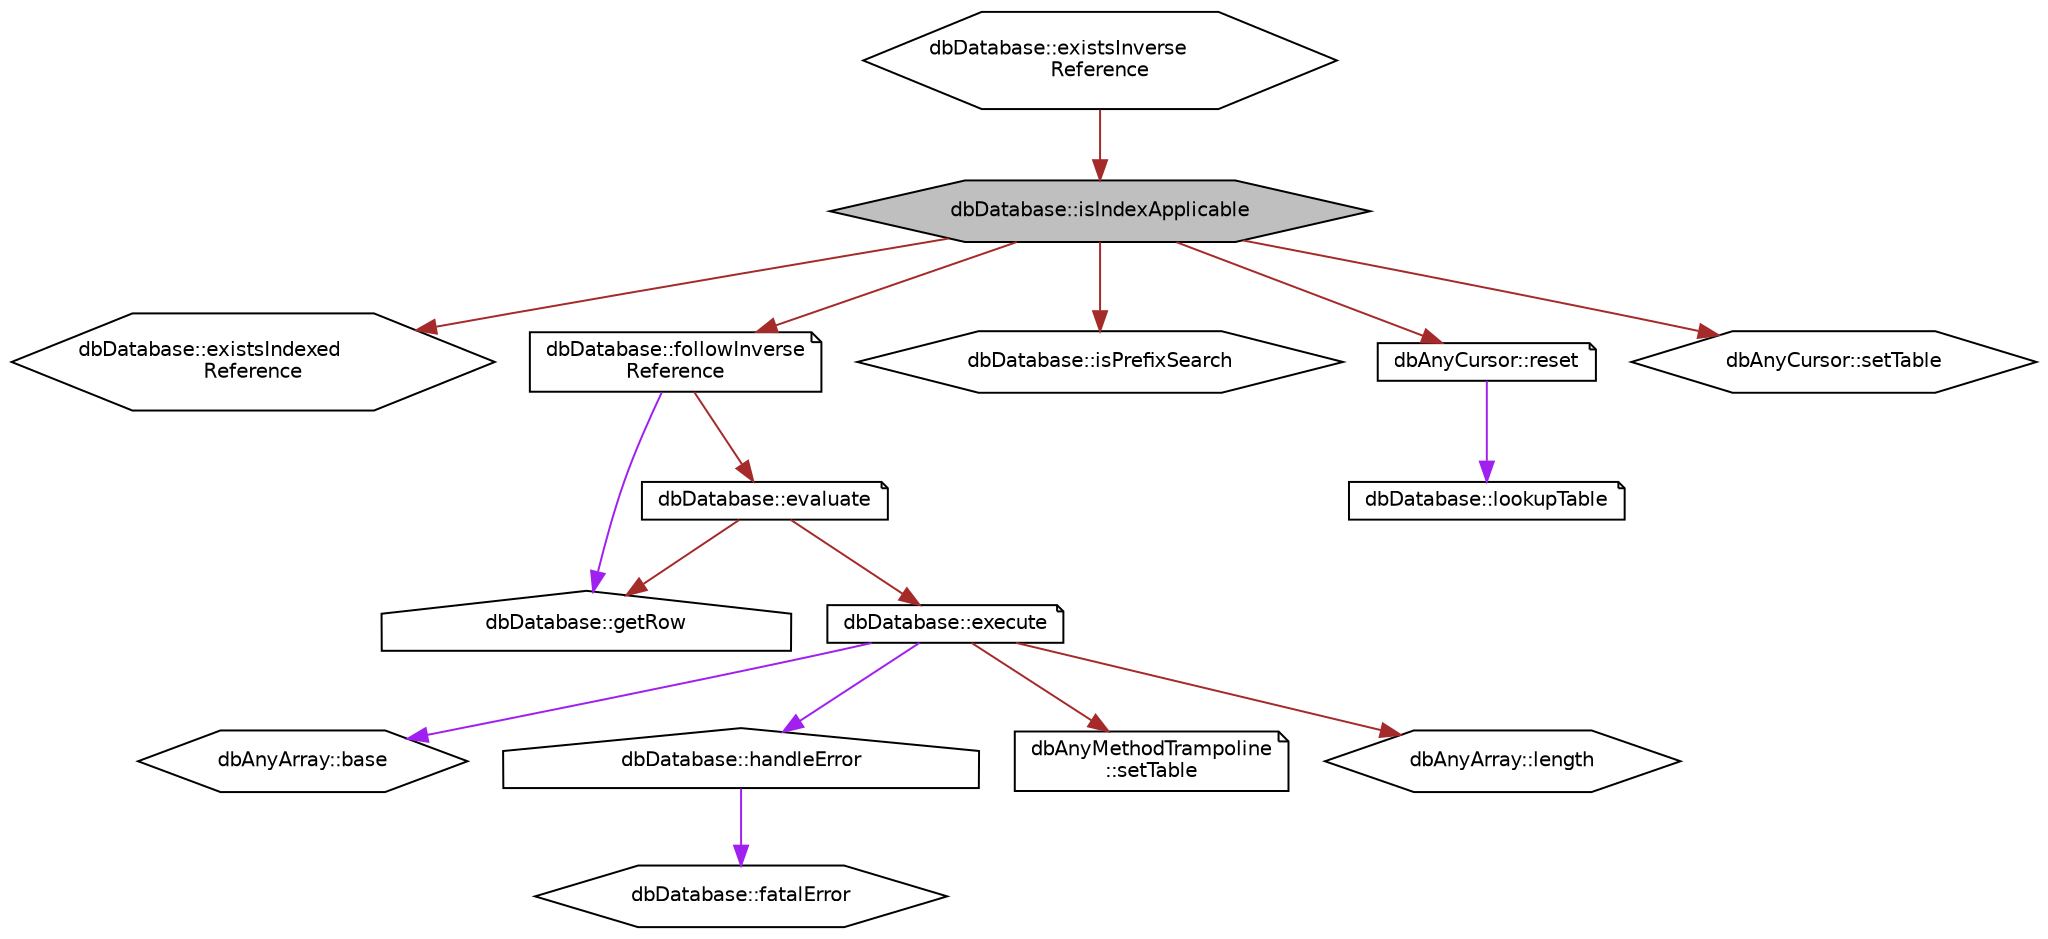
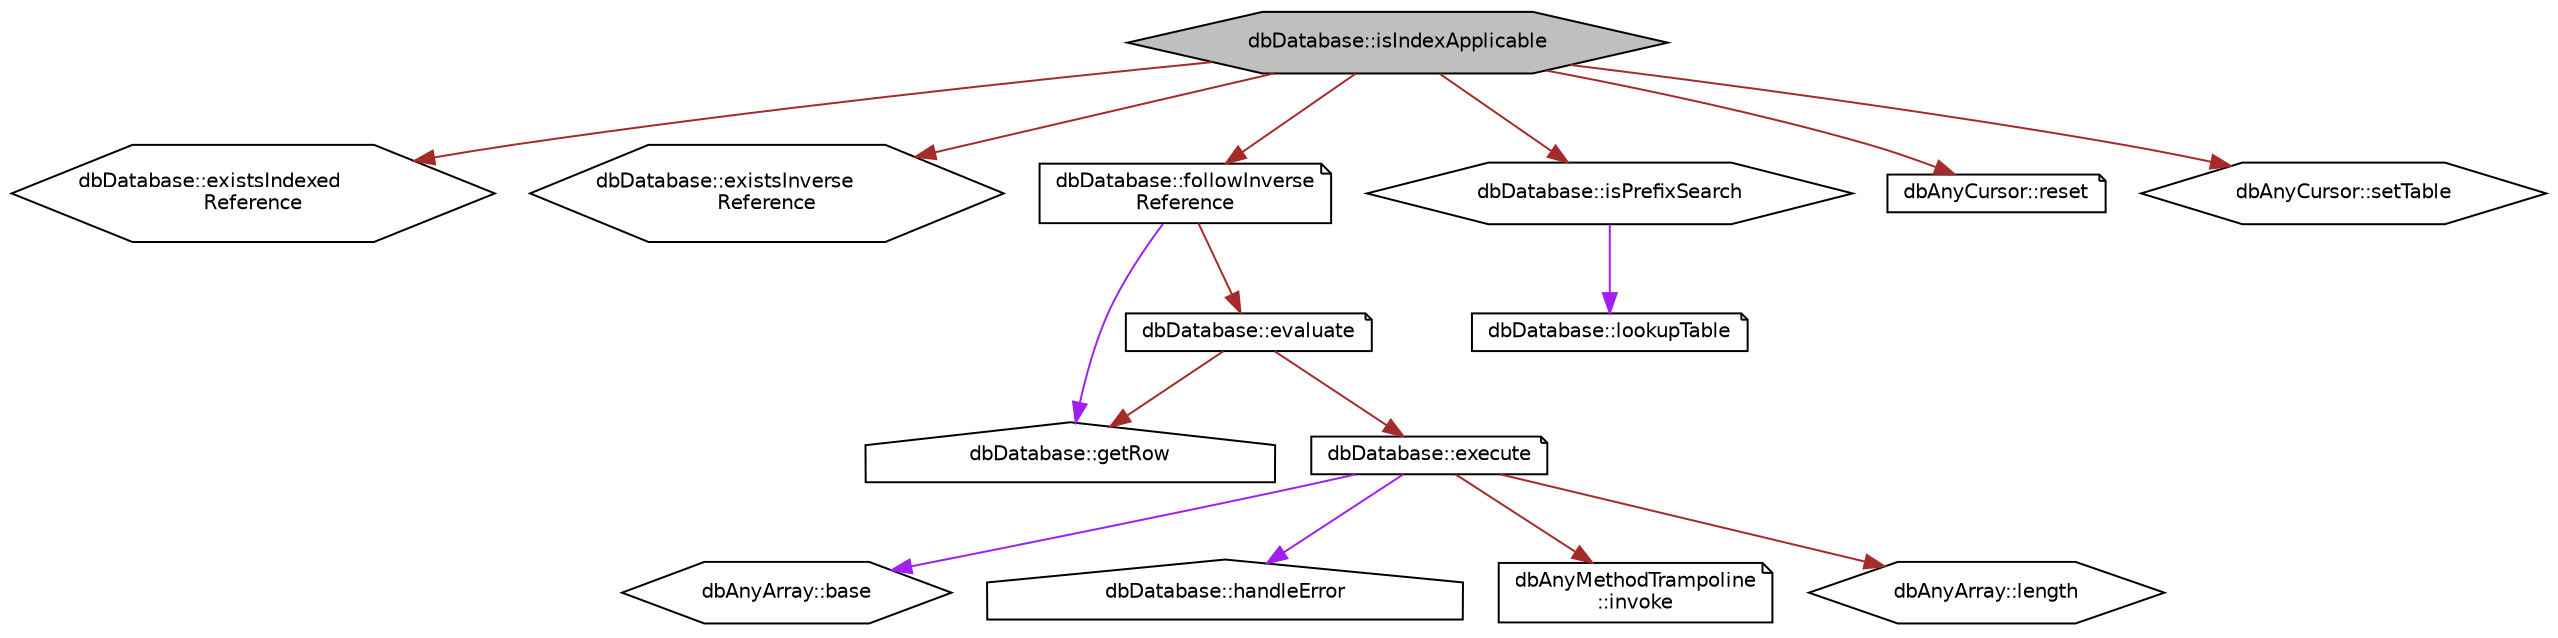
  digraph {
    rankdir=TB
    node [color=black fillcolor=white fontname=Helvetica fontsize=10 shape=hexagon style=filled]
    edge [color=brown fontname=Helvetica fontsize=10 labelfontname=Helvetica labelfontsize=10 style=solid]
    n1 [fillcolor=grey75 fontcolor=black height=0.2 label="dbDatabase::isIndexApplicable" width=0.4]
    n2 [height=0.2 label="dbDatabase::existsIndexed\lReference" width=0.4]
    n3 [height=0.2 label="dbDatabase::existsInverse\lReference" width=0.4]
    n4 [height=0.2 label="dbDatabase::followInverse\lReference" shape=note width=0.4]
    n5 [height=0.2 label="dbDatabase::isPrefixSearch" width=0.4]
    n6 [height=0.2 label="dbAnyCursor::reset" shape=note width=0.4]
    n7 [height=0.2 label="dbAnyCursor::setTable" width=0.4]
    n8 [height=0.2 label="dbDatabase::evaluate" shape=note width=0.4]
    n9 [height=0.2 label="dbDatabase::getRow" shape=house width=0.4]
    n10 [height=0.2 label="dbDatabase::lookupTable" shape=note width=0.4]
    n11 [height=0.2 label="dbDatabase::execute" shape=note width=0.4]
    n12 [height=0.2 label="dbAnyArray::base" width=0.4]
    n13 [height=0.2 label="dbDatabase::handleError" shape=house width=0.4]
-   n14 [height=0.2 label="dbAnyMethodTrampoline\l::setTable" shape=note width=0.4]
+   n14 [height=0.2 label="dbAnyMethodTrampoline\l::invoke" shape=note width=0.4]
    n15 [height=0.2 label="dbAnyArray::length" width=0.4]
-   n16 [height=0.2 label="dbDatabase::fatalError" width=0.4]
    n1 -> n2
-   n3 -> n1
+   n1 -> n3
    n1 -> n4
    n1 -> n5
    n1 -> n6
    n1 -> n7
    n4 -> n8
    n4 -> n9 [color=purple]
-   n6 -> n10 [color=purple]
+   n5 -> n10 [color=purple]
    n8 -> n9
    n8 -> n11
    n11 -> n12 [color=purple]
    n11 -> n13 [color=purple]
    n11 -> n14
    n11 -> n15
-   n13 -> n16 [color=purple]
  }
